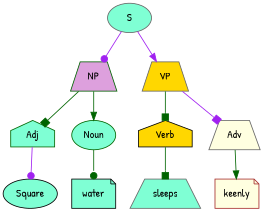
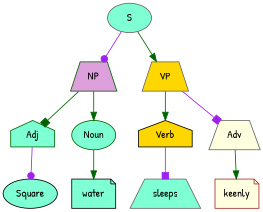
  digraph {
    fontname="Patrick Hand"
    node [color=gray40 fillcolor=aquamarine fontname="Patrick Hand" shape=trapezium style=filled]
    edge [arrowhead=normal color=darkgreen fontname="Patrick Hand"]
    S [shape=ellipse]
    NP [color=darkgreen fillcolor=plum]
    VP [fillcolor=gold]
    Adj [color=darkgreen shape=house]
    Noun [color=darkgreen shape=ellipse]
    Verb [color=black fillcolor=gold shape=house]
    Adv [fillcolor=lightyellow]
    Square [color=black shape=ellipse]
    water [color=black shape=note]
    sleeps
    keenly [color=brown fillcolor=lightyellow shape=note]
    S -> NP [arrowhead=dot color=purple]
-   S -> VP [color=purple]
+   S -> VP
    NP -> Adj [arrowhead=box]
    NP -> Noun
-   VP -> Verb [arrowhead=box]
+   VP -> Verb
    VP -> Adv [arrowhead=box color=purple]
    Adj -> Square [arrowhead=dot color=purple]
-   Noun -> water [arrowhead=dot]
-   Verb -> sleeps [arrowhead=box]
+   Noun -> water
+   Verb -> sleeps [arrowhead=box color=purple]
    Adv -> keenly
  }
